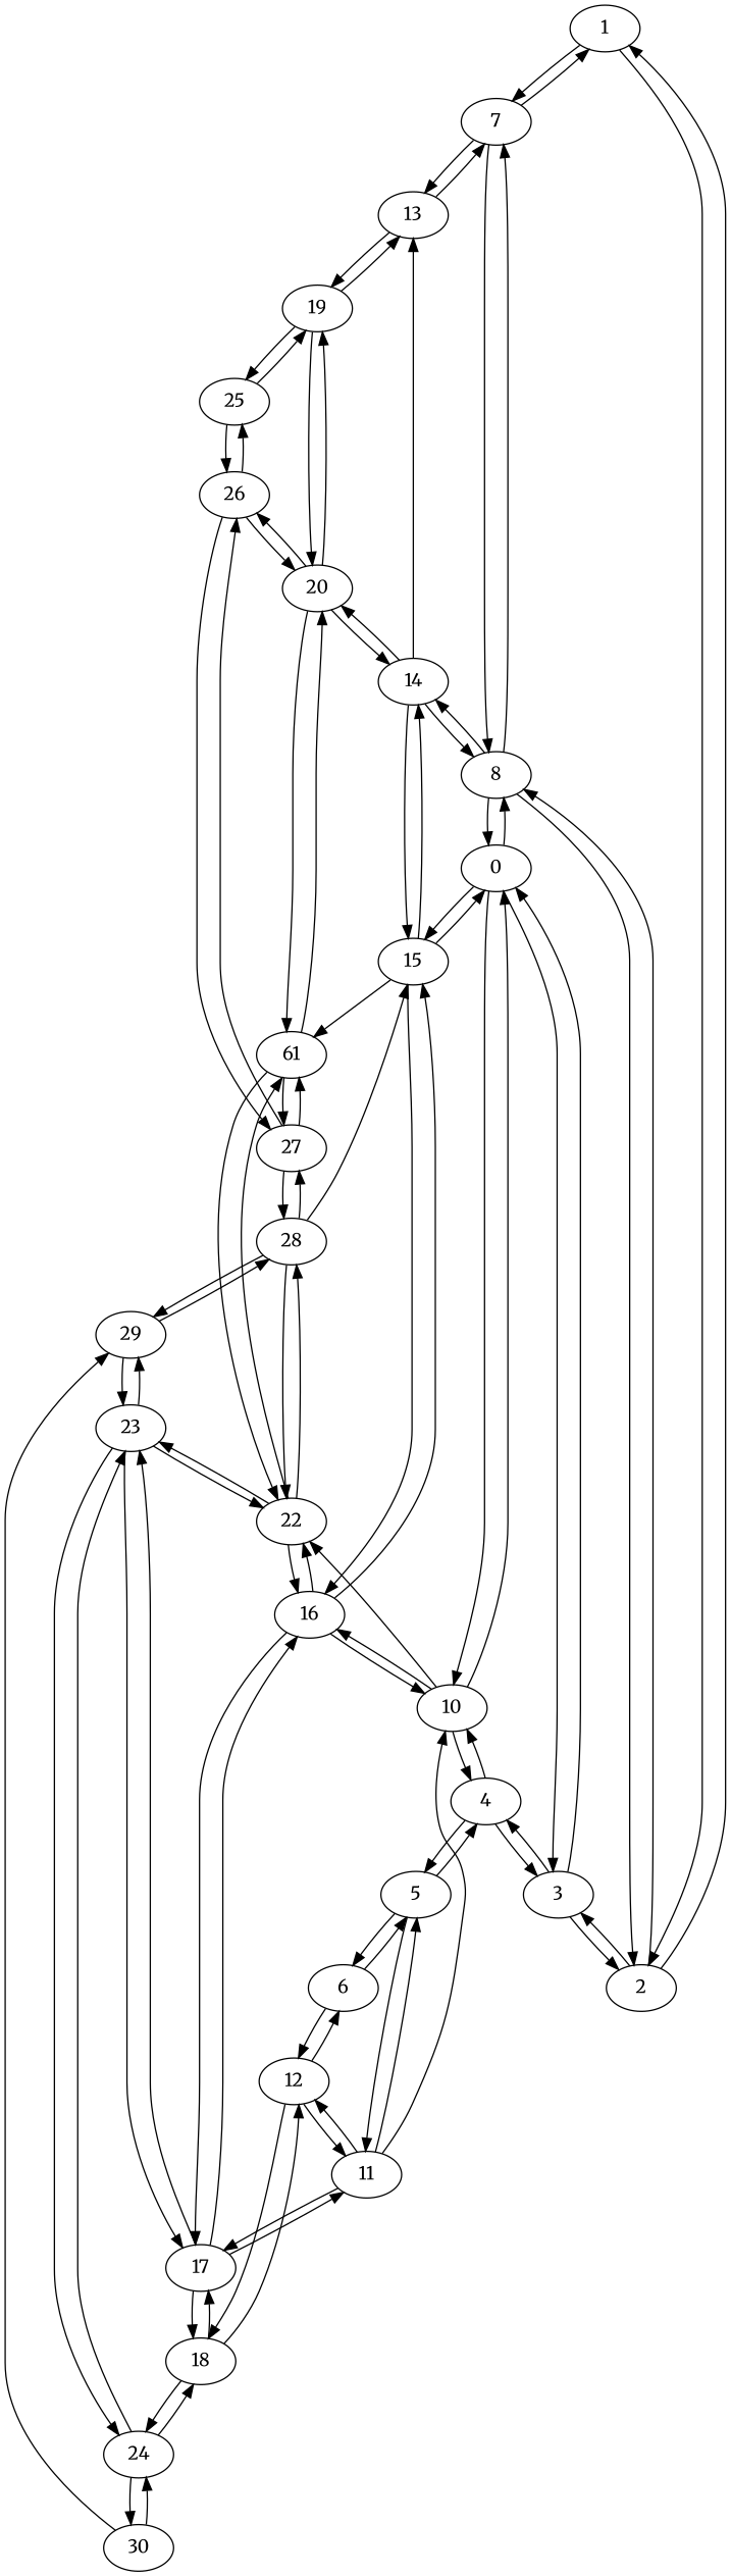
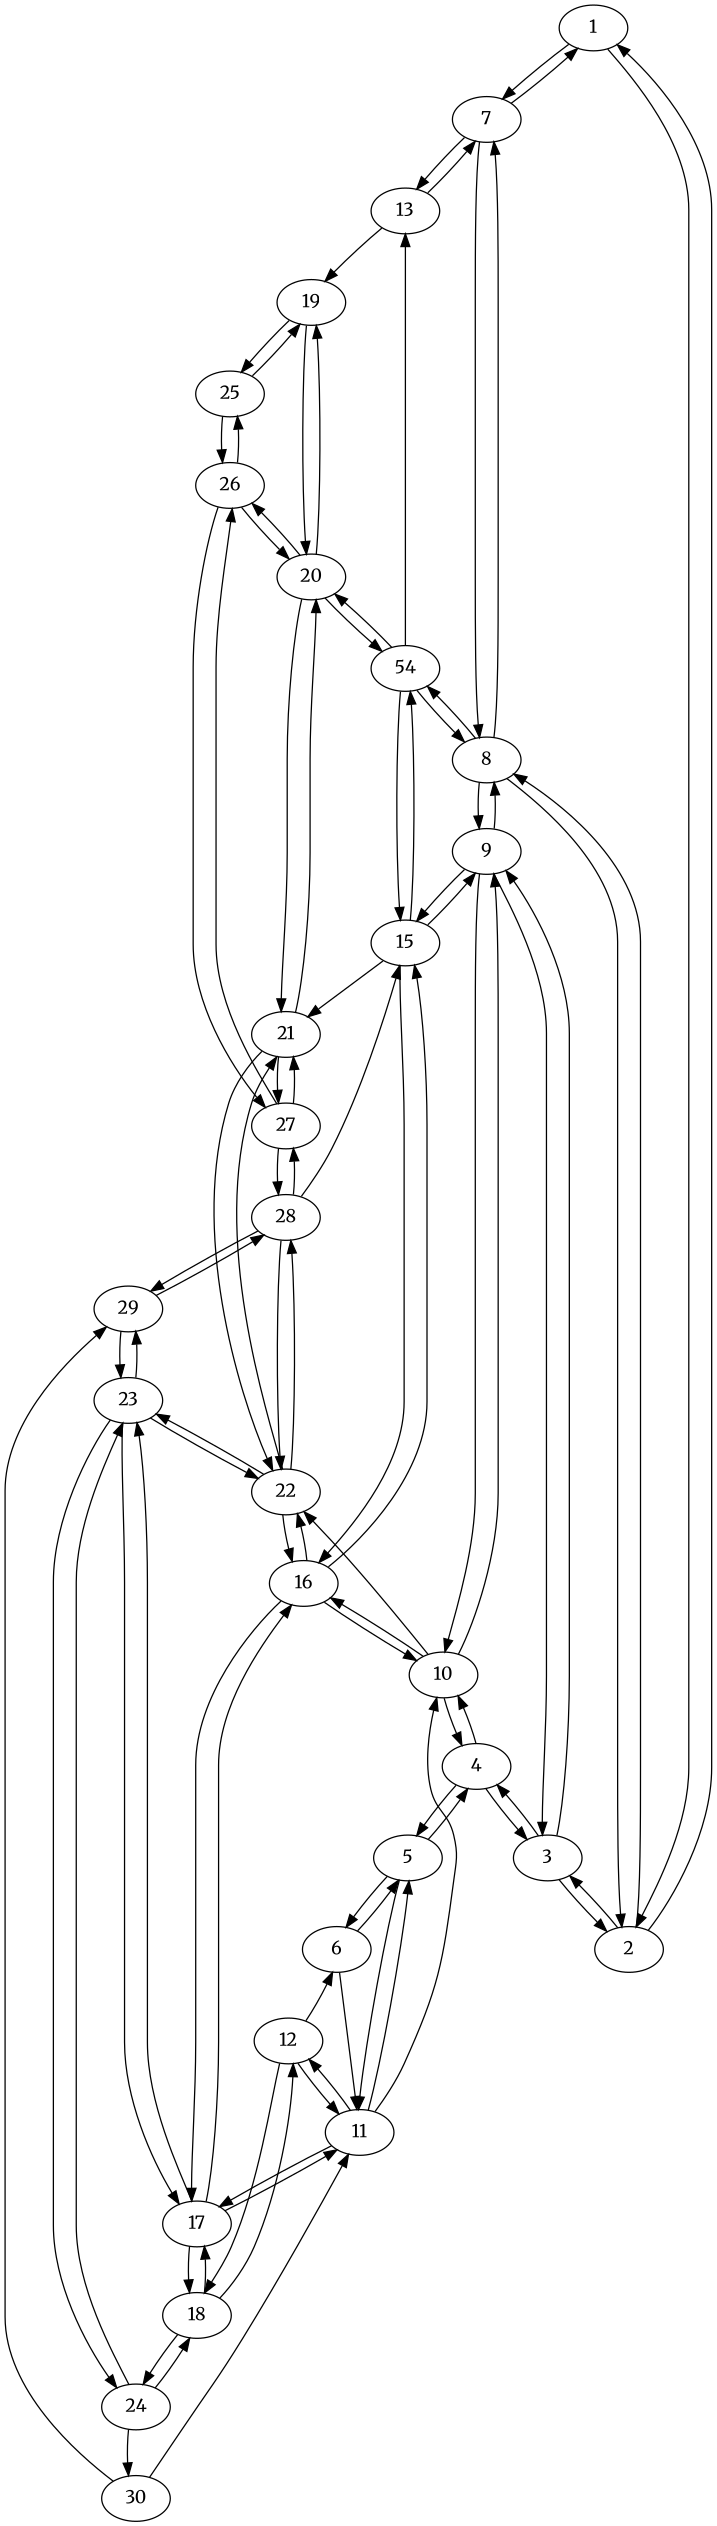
  digraph {
    fontname=Merriweather
    node [fontname=Merriweather]
    edge [fontname=Merriweather]
    1
    7
    2
    8
    13
    3
-   9 [label=0]
-   14
+   9
+   14 [label=54]
    19
    4
    10
    15
    20
    5
    16
    22
-   21 [label=61]
+   21
    11
    6
    12
    17
    18
    23
    24
    25
    26
    27
    28
    29
    30
    1 -> 7
    1 -> 2
    7 -> 1
    7 -> 8
    7 -> 13
    2 -> 1
    2 -> 8
    2 -> 3
    8 -> 7
    8 -> 2
    8 -> 9
    8 -> 14
    13 -> 7
    13 -> 19
    3 -> 2
    3 -> 9
    3 -> 4
    9 -> 8
    9 -> 3
    9 -> 10
    9 -> 15
    14 -> 8
    14 -> 13
    14 -> 15
    14 -> 20
-   19 -> 13
    19 -> 20
    19 -> 25
    4 -> 3
    4 -> 10
    4 -> 5
    10 -> 9
    10 -> 4
    10 -> 16
    10 -> 22
    15 -> 9
    15 -> 14
    15 -> 16
    15 -> 21
    20 -> 14
    20 -> 19
    20 -> 21
    20 -> 26
    5 -> 4
    5 -> 11
    5 -> 6
    16 -> 10
    16 -> 15
    16 -> 22
    16 -> 17
    22 -> 16
    22 -> 21
    22 -> 23
    22 -> 28
    21 -> 20
    21 -> 22
    21 -> 27
    11 -> 10
    11 -> 5
    11 -> 12
    11 -> 17
    6 -> 5
-   6 -> 12
+   6 -> 11
    12 -> 11
    12 -> 6
    12 -> 18
    17 -> 16
    17 -> 11
    17 -> 18
    17 -> 23
    18 -> 12
    18 -> 17
    18 -> 24
    23 -> 22
    23 -> 17
    23 -> 24
    23 -> 29
    24 -> 18
    24 -> 23
    24 -> 30
    25 -> 19
    25 -> 26
    26 -> 20
    26 -> 25
    26 -> 27
    27 -> 21
    27 -> 26
    27 -> 28
    28 -> 15
    28 -> 22
    28 -> 27
    28 -> 29
    29 -> 23
    29 -> 28
-   30 -> 24
+   30 -> 11
    30 -> 29
  }
